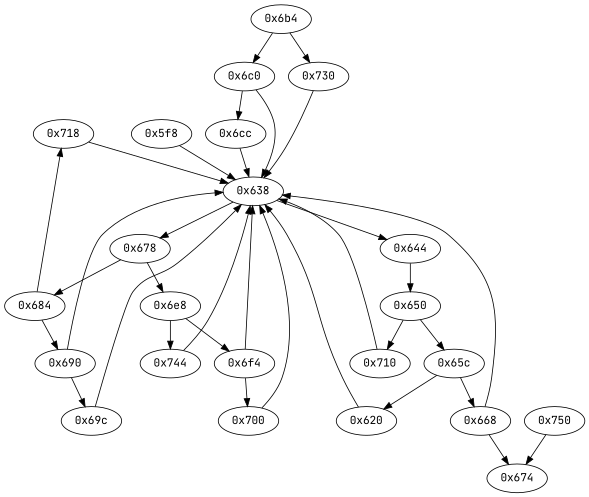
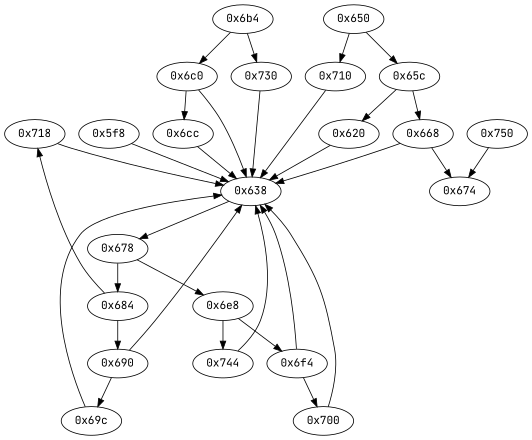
  strict digraph {
    fontname="JetBrains Mono"
    node [fontname="JetBrains Mono" opcode="[u'ldr', u'cmp', u'b']"]
    edge [fontname="JetBrains Mono"]
    "0x718" [opcode="[u'ldrb', u'ldr', u'ldr', u'cmp', u'mov', u'b']"]
    "0x684"
    "0x690"
    "0x638"
    "0x69c" [opcode="[u'cmp', u'mov', u'mov', u'strb', u'ldr', u'b']"]
    "0x678"
-   "0x644"
    "0x6e8"
    "0x6f4"
    "0x744" [opcode="[u'mov', u'mov', u'b']"]
    "0x700" [opcode="[u'ldr', u'str', u'ldr', u'b']"]
    "0x650"
    "0x710" [opcode="[u'ldr', u'b']"]
    "0x674" [opcode="[u'b']"]
    "0x750" [opcode="[u'mov', u'sub', u'pop']"]
    "0x65c"
    "0x620" [opcode="[u'ldr', u'ldr', u'mov', u'bl', u'mov', u'mov']"]
    "0x668"
    "0x6c0"
    "0x6cc" [opcode="[u'ldrb', u'str', u'ldr', u'bl', u'str', u'ldr', u'b']"]
    "0x730" [opcode="[u'ldr', u'ldrb', u'strb', u'ldr', u'b']"]
    "0x6b4"
    "0x5f8" [opcode="[u'push', u'add', u'sub', u'mov', u'ldr', u'mov', u'ldr', u'ldr', u'add', u'b']"]
    "0x718" -> "0x638"
    "0x684" -> "0x718"
    "0x684" -> "0x690"
    "0x690" -> "0x638"
    "0x690" -> "0x69c"
    "0x638" -> "0x678"
-   "0x638" -> "0x644"
    "0x69c" -> "0x638"
    "0x678" -> "0x684"
    "0x678" -> "0x6e8"
-   "0x644" -> "0x650"
    "0x6e8" -> "0x6f4"
    "0x6e8" -> "0x744"
    "0x6f4" -> "0x638"
    "0x6f4" -> "0x700"
    "0x744" -> "0x638"
    "0x700" -> "0x638"
    "0x650" -> "0x710"
    "0x650" -> "0x65c"
    "0x710" -> "0x638"
    "0x750" -> "0x674"
    "0x65c" -> "0x620"
    "0x65c" -> "0x668"
    "0x620" -> "0x638"
    "0x668" -> "0x638"
    "0x668" -> "0x674"
    "0x6c0" -> "0x638"
    "0x6c0" -> "0x6cc"
    "0x6cc" -> "0x638"
    "0x730" -> "0x638"
    "0x6b4" -> "0x6c0"
    "0x6b4" -> "0x730"
    "0x5f8" -> "0x638"
  }
